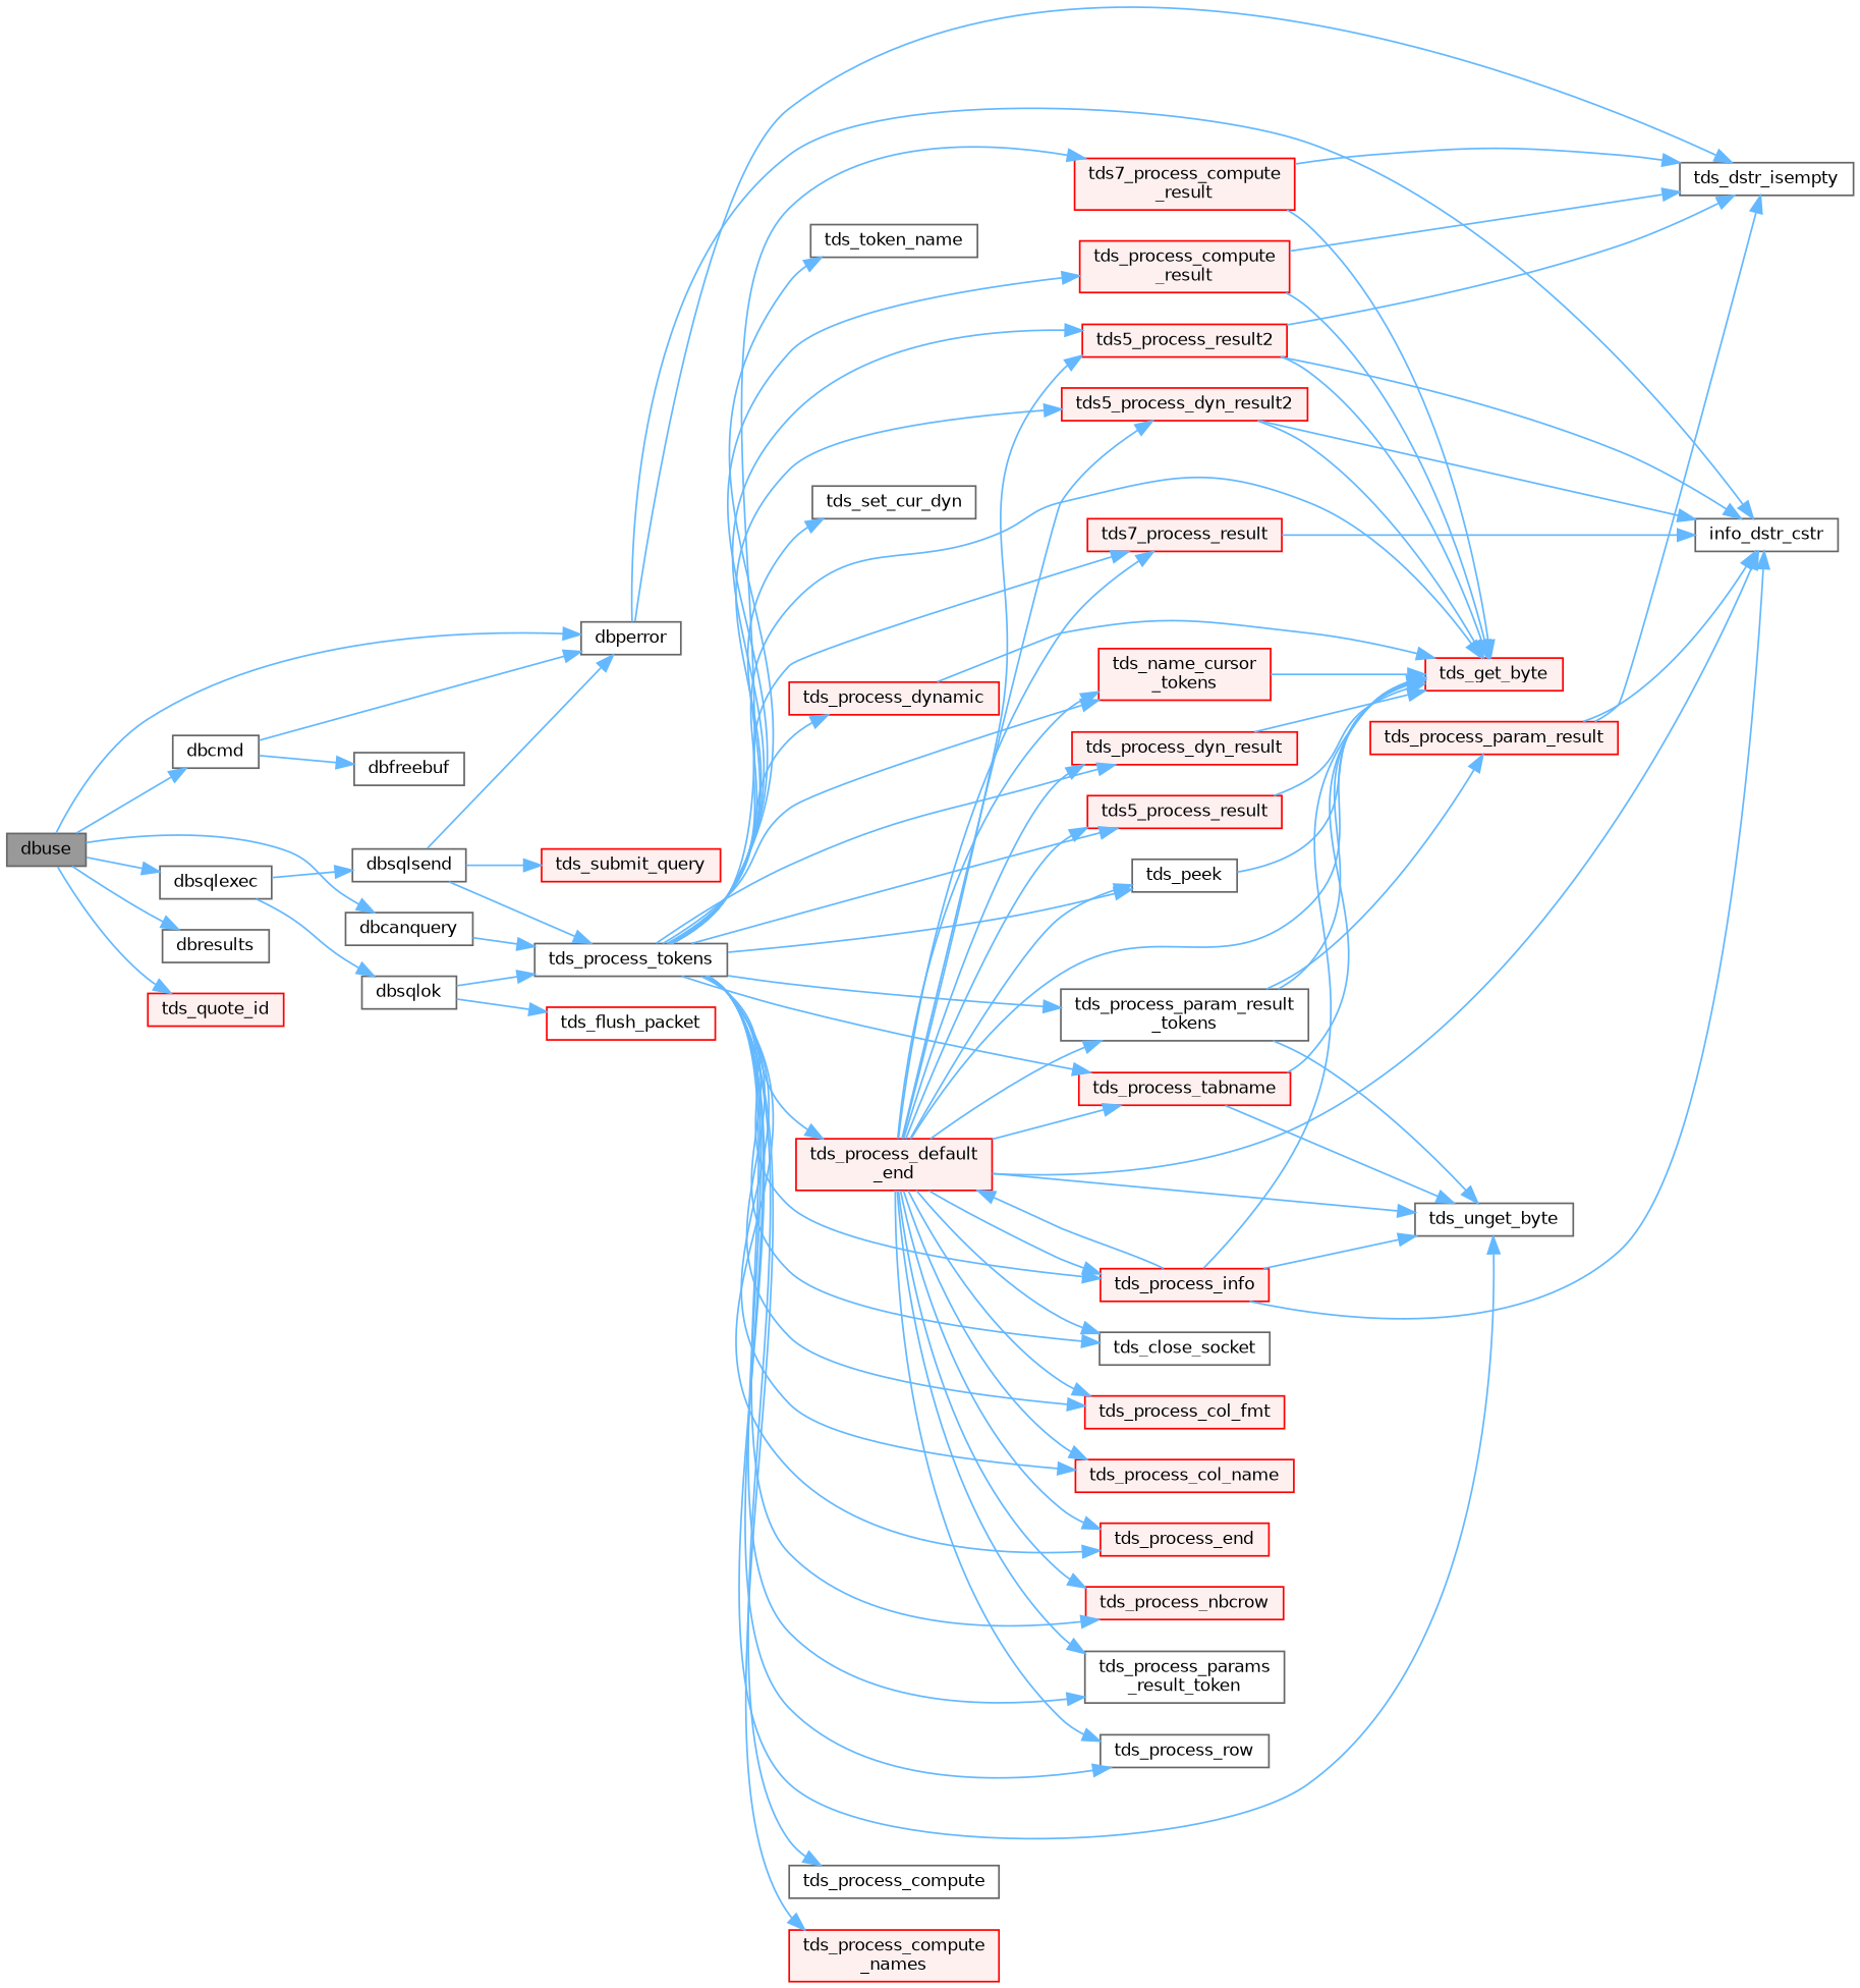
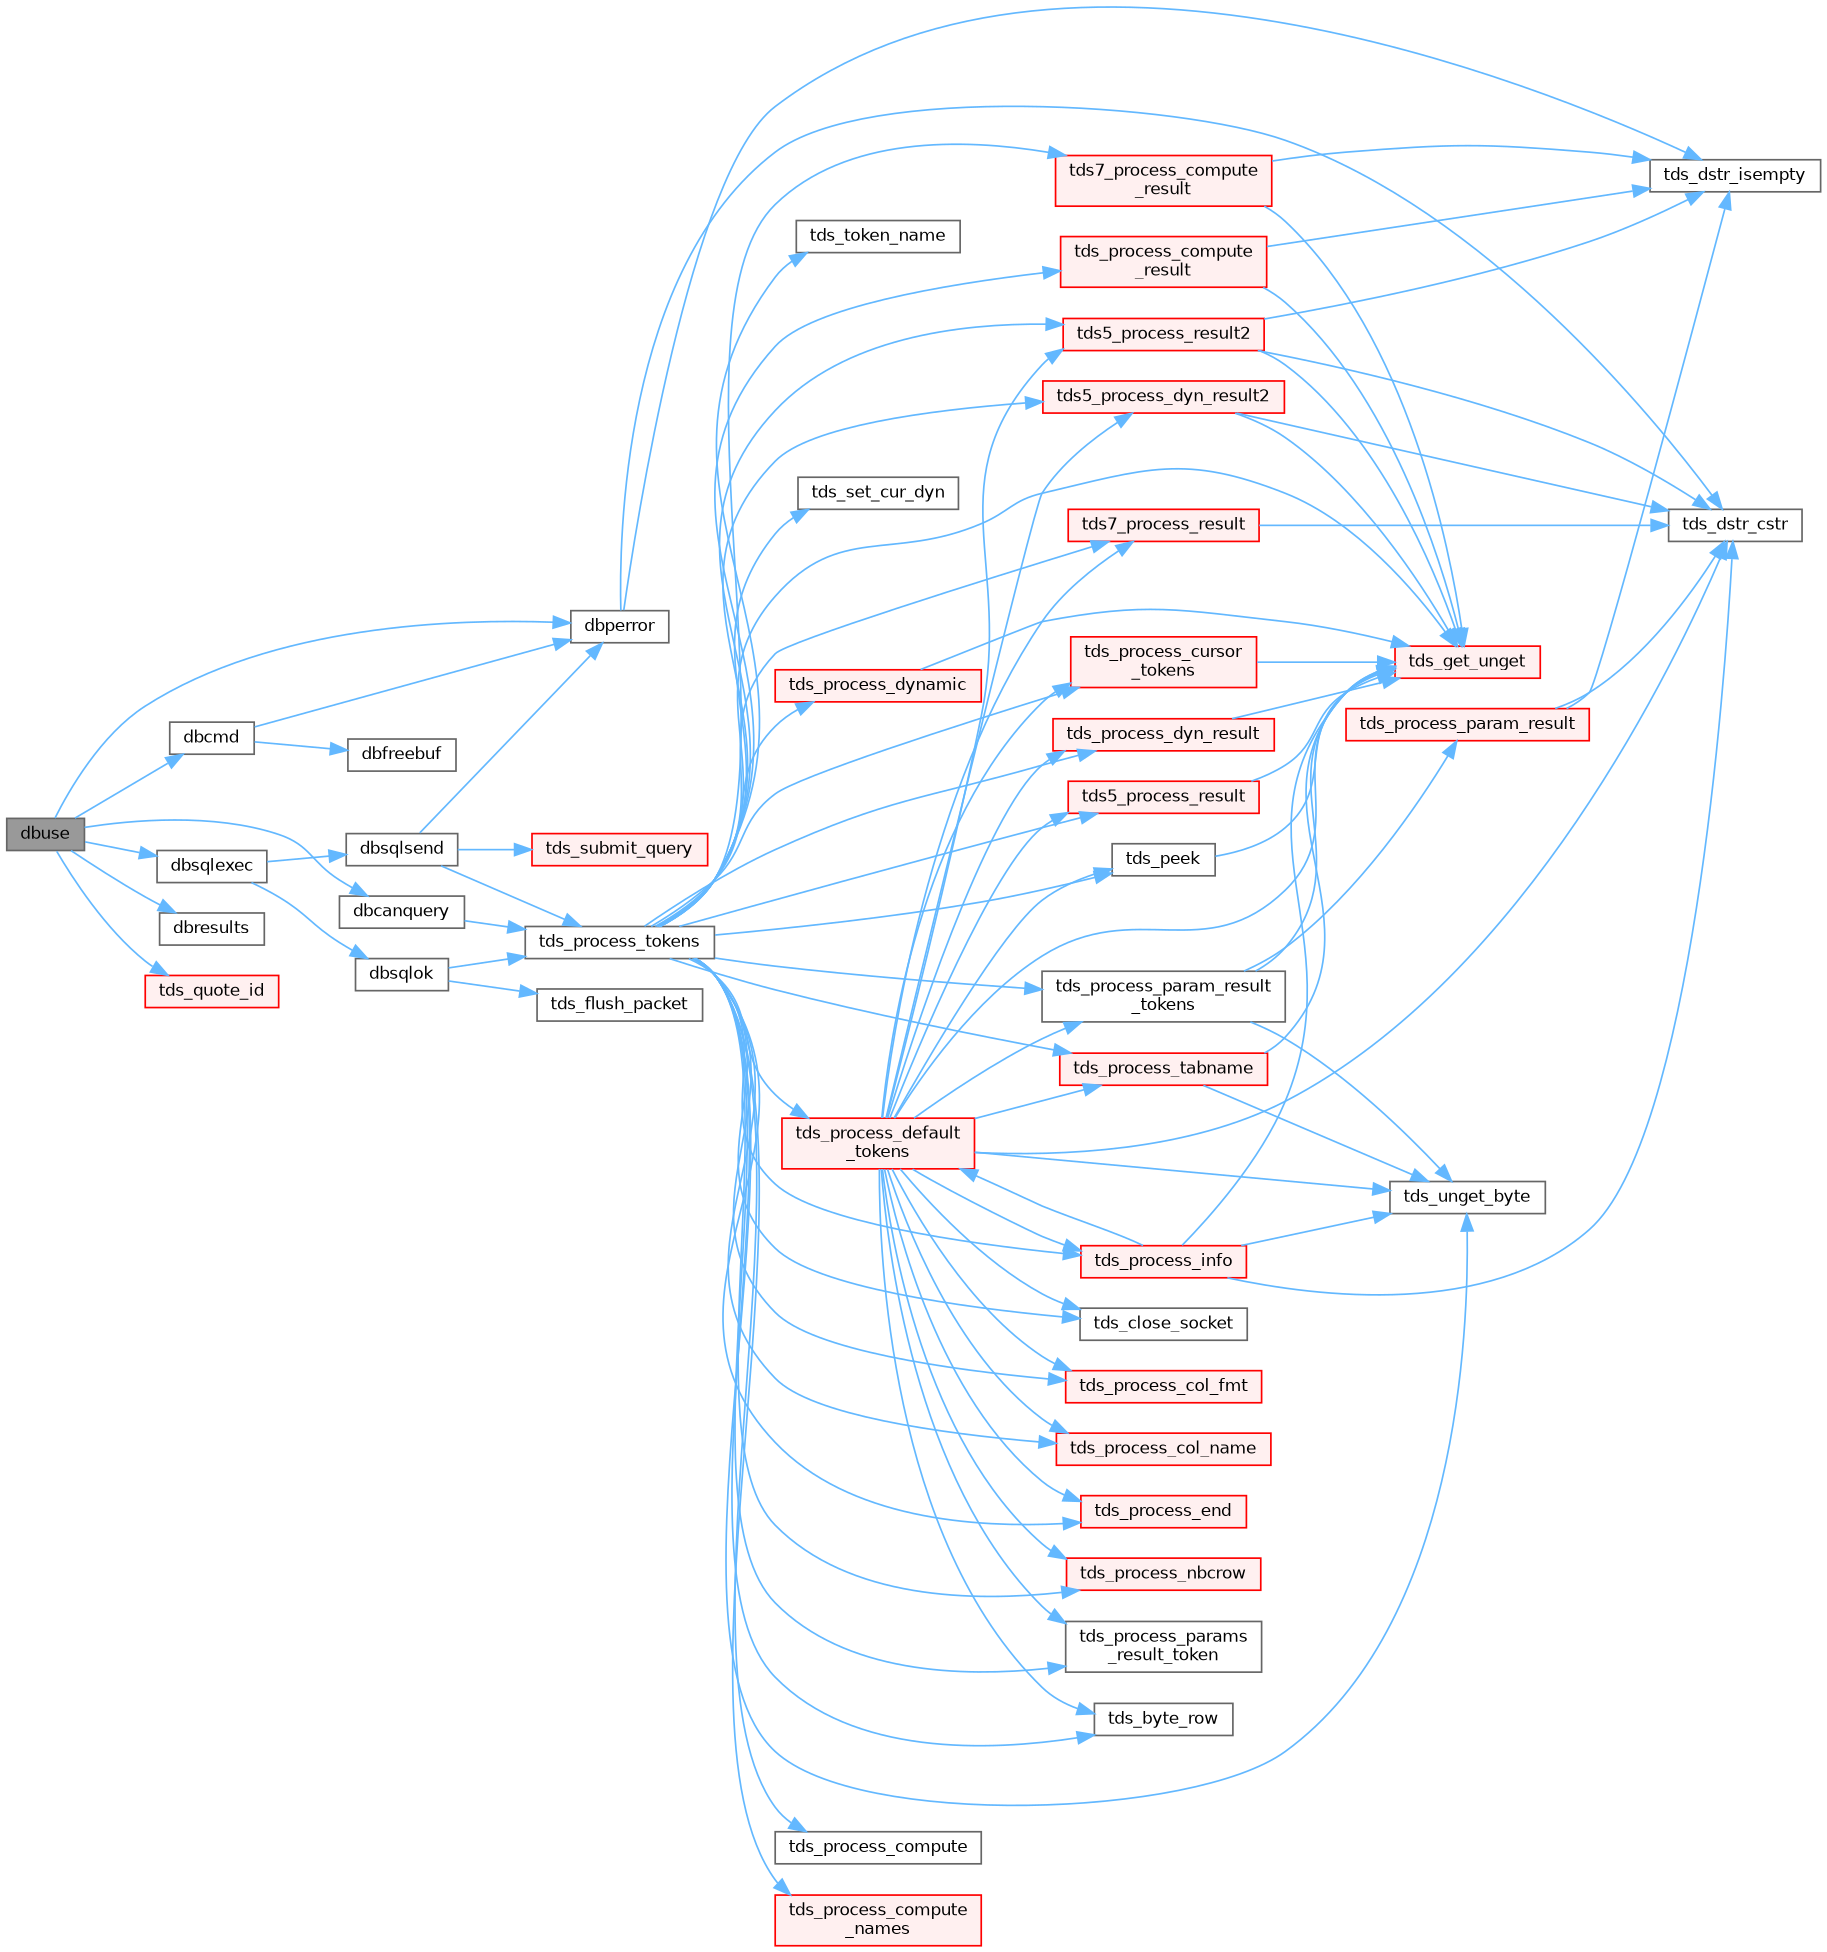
  digraph {
    rankdir=LR
    node [color=grey40 fillcolor=white fontname=Helvetica fontsize=10 shape=box style=filled]
    edge [color=steelblue1 fontname=Helvetica fontsize=10 labelfontname=Helvetica labelfontsize=10 style=solid]
    n1 [color=gray40 fillcolor=grey60 fontcolor=black height=0.2 label=dbuse width=0.4]
    n2 [height=0.2 label=dbcanquery width=0.4]
    n3 [height=0.2 label=dbcmd width=0.4]
    n4 [height=0.2 label=dbperror width=0.4]
    n5 [height=0.2 label=dbresults width=0.4]
    n6 [height=0.2 label=dbsqlexec width=0.4]
    n7 [color=red fillcolor="#FFF0F0" height=0.2 label=tds_quote_id width=0.4]
    n8 [height=0.2 label=tds_process_tokens width=0.4]
    n9 [height=0.2 label=dbfreebuf width=0.4]
-   n10 [height=0.2 label=info_dstr_cstr width=0.4]
+   n10 [height=0.2 label=tds_dstr_cstr width=0.4]
    n11 [height=0.2 label=tds_dstr_isempty width=0.4]
    n12 [height=0.2 label=dbsqlok width=0.4]
    n13 [height=0.2 label=dbsqlsend width=0.4]
    n14 [color=red fillcolor="#FFF0F0" height=0.2 label=tds5_process_dyn_result2 width=0.4]
-   n15 [color=red fillcolor="#FFF0F0" height=0.2 label=tds_get_byte width=0.4]
+   n15 [color=red fillcolor="#FFF0F0" height=0.2 label=tds_get_unget width=0.4]
    n16 [color=red fillcolor="#FFF0F0" height=0.2 label=tds5_process_result width=0.4]
    n17 [color=red fillcolor="#FFF0F0" height=0.2 label=tds5_process_result2 width=0.4]
    n18 [color=red fillcolor="#FFF0F0" height=0.2 label="tds7_process_compute\l_result" width=0.4]
    n19 [color=red fillcolor="#FFF0F0" height=0.2 label=tds7_process_result width=0.4]
    n20 [height=0.2 label=tds_close_socket width=0.4]
    n21 [height=0.2 label=tds_peek width=0.4]
    n22 [color=red fillcolor="#FFF0F0" height=0.2 label=tds_process_col_fmt width=0.4]
    n23 [color=red fillcolor="#FFF0F0" height=0.2 label=tds_process_col_name width=0.4]
    n24 [height=0.2 label=tds_process_compute width=0.4]
    n25 [color=red fillcolor="#FFF0F0" height=0.2 label="tds_process_compute\l_names" width=0.4]
    n26 [color=red fillcolor="#FFF0F0" height=0.2 label="tds_process_compute\l_result" width=0.4]
-   n27 [color=red fillcolor="#FFF0F0" height=0.2 label="tds_name_cursor\l_tokens" width=0.4]
-   n28 [color=red fillcolor="#FFF0F0" height=0.2 label="tds_process_default\l_end" width=0.4]
+   n27 [color=red fillcolor="#FFF0F0" height=0.2 label="tds_process_cursor\l_tokens" width=0.4]
+   n28 [color=red fillcolor="#FFF0F0" height=0.2 label="tds_process_default\l_tokens" width=0.4]
    n29 [color=red fillcolor="#FFF0F0" height=0.2 label=tds_process_dyn_result width=0.4]
    n30 [color=red fillcolor="#FFF0F0" height=0.2 label=tds_process_end width=0.4]
    n31 [color=red fillcolor="#FFF0F0" height=0.2 label=tds_process_info width=0.4]
    n32 [height=0.2 label=tds_unget_byte width=0.4]
    n33 [color=red fillcolor="#FFF0F0" height=0.2 label=tds_process_nbcrow width=0.4]
    n34 [height=0.2 label="tds_process_param_result\l_tokens" width=0.4]
    n35 [height=0.2 label="tds_process_params\l_result_token" width=0.4]
-   n36 [height=0.2 label=tds_process_row width=0.4]
+   n36 [height=0.2 label=tds_byte_row width=0.4]
    n37 [color=red fillcolor="#FFF0F0" height=0.2 label=tds_process_tabname width=0.4]
    n38 [height=0.2 label=tds_token_name width=0.4]
    n39 [color=red fillcolor="#FFF0F0" height=0.2 label=tds_process_dynamic width=0.4]
    n40 [height=0.2 label=tds_set_cur_dyn width=0.4]
    n41 [color=red fillcolor="#FFF0F0" height=0.2 label=tds_process_param_result width=0.4]
-   n42 [color=red height=0.2 label=tds_flush_packet width=0.4]
+   n42 [height=0.2 label=tds_flush_packet width=0.4]
    n43 [color=red fillcolor="#FFF0F0" height=0.2 label=tds_submit_query width=0.4]
    n1 -> n2
    n1 -> n3
    n1 -> n4
    n1 -> n5
    n1 -> n6
    n1 -> n7
    n2 -> n8
    n3 -> n4
    n3 -> n9
    n4 -> n10
    n4 -> n11
    n6 -> n12
    n6 -> n13
    n8 -> n14
    n8 -> n15
    n8 -> n16
    n8 -> n17
    n8 -> n18
    n8 -> n19
    n8 -> n20
    n8 -> n21
    n8 -> n22
    n8 -> n23
    n8 -> n24
    n8 -> n25
    n8 -> n26
    n8 -> n27
    n8 -> n28
    n8 -> n29
    n8 -> n30
    n8 -> n31
    n8 -> n32
    n8 -> n33
    n8 -> n34
    n8 -> n35
    n8 -> n36
    n8 -> n37
    n8 -> n38
    n8 -> n39
    n8 -> n40
    n12 -> n8
    n12 -> n42
    n13 -> n4
    n13 -> n8
    n13 -> n43
    n14 -> n10
    n14 -> n15
    n16 -> n15
    n17 -> n10
    n17 -> n11
    n17 -> n15
    n18 -> n11
    n18 -> n15
    n19 -> n10
    n21 -> n15
    n26 -> n11
    n26 -> n15
    n27 -> n15
    n28 -> n10
    n28 -> n14
    n28 -> n15
    n28 -> n16
    n28 -> n17
    n28 -> n19
    n28 -> n20
    n28 -> n21
    n28 -> n22
    n28 -> n23
    n28 -> n27
    n28 -> n29
    n28 -> n30
    n28 -> n31
    n28 -> n32
    n28 -> n33
    n28 -> n34
    n28 -> n35
    n28 -> n36
    n28 -> n37
    n29 -> n15
    n31 -> n10
    n31 -> n15
    n31 -> n28
    n31 -> n32
    n34 -> n15
    n34 -> n32
    n34 -> n41
    n37 -> n15
    n37 -> n32
    n39 -> n15
    n41 -> n10
    n41 -> n11
  }
